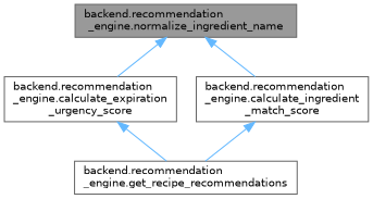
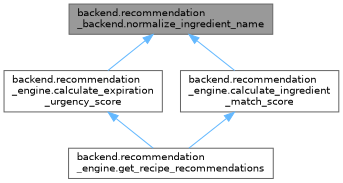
  digraph {
    rankdir=TB
    node [color=grey40 fillcolor=white fontname=Helvetica fontsize=10 shape=box style=filled]
    edge [color=steelblue1 dir=back fontname=Helvetica fontsize=10 labelfontname=Helvetica labelfontsize=10 style=solid]
-   n1 [color=gray40 fillcolor=grey60 fontcolor=black height=0.2 label="backend.recommendation\l_engine.normalize_ingredient_name" width=0.4]
+   n1 [color=gray40 fillcolor=grey60 fontcolor=black height=0.2 label="backend.recommendation\l_backend.normalize_ingredient_name" width=0.4]
    n2 [height=0.2 label="backend.recommendation\l_engine.calculate_expiration\l_urgency_score" width=0.4]
    n3 [height=0.2 label="backend.recommendation\l_engine.calculate_ingredient\l_match_score" width=0.4]
    n4 [height=0.2 label="backend.recommendation\l_engine.get_recipe_recommendations" width=0.4]
    n1 -> n2
    n1 -> n3
    n2 -> n4
    n3 -> n4
  }
